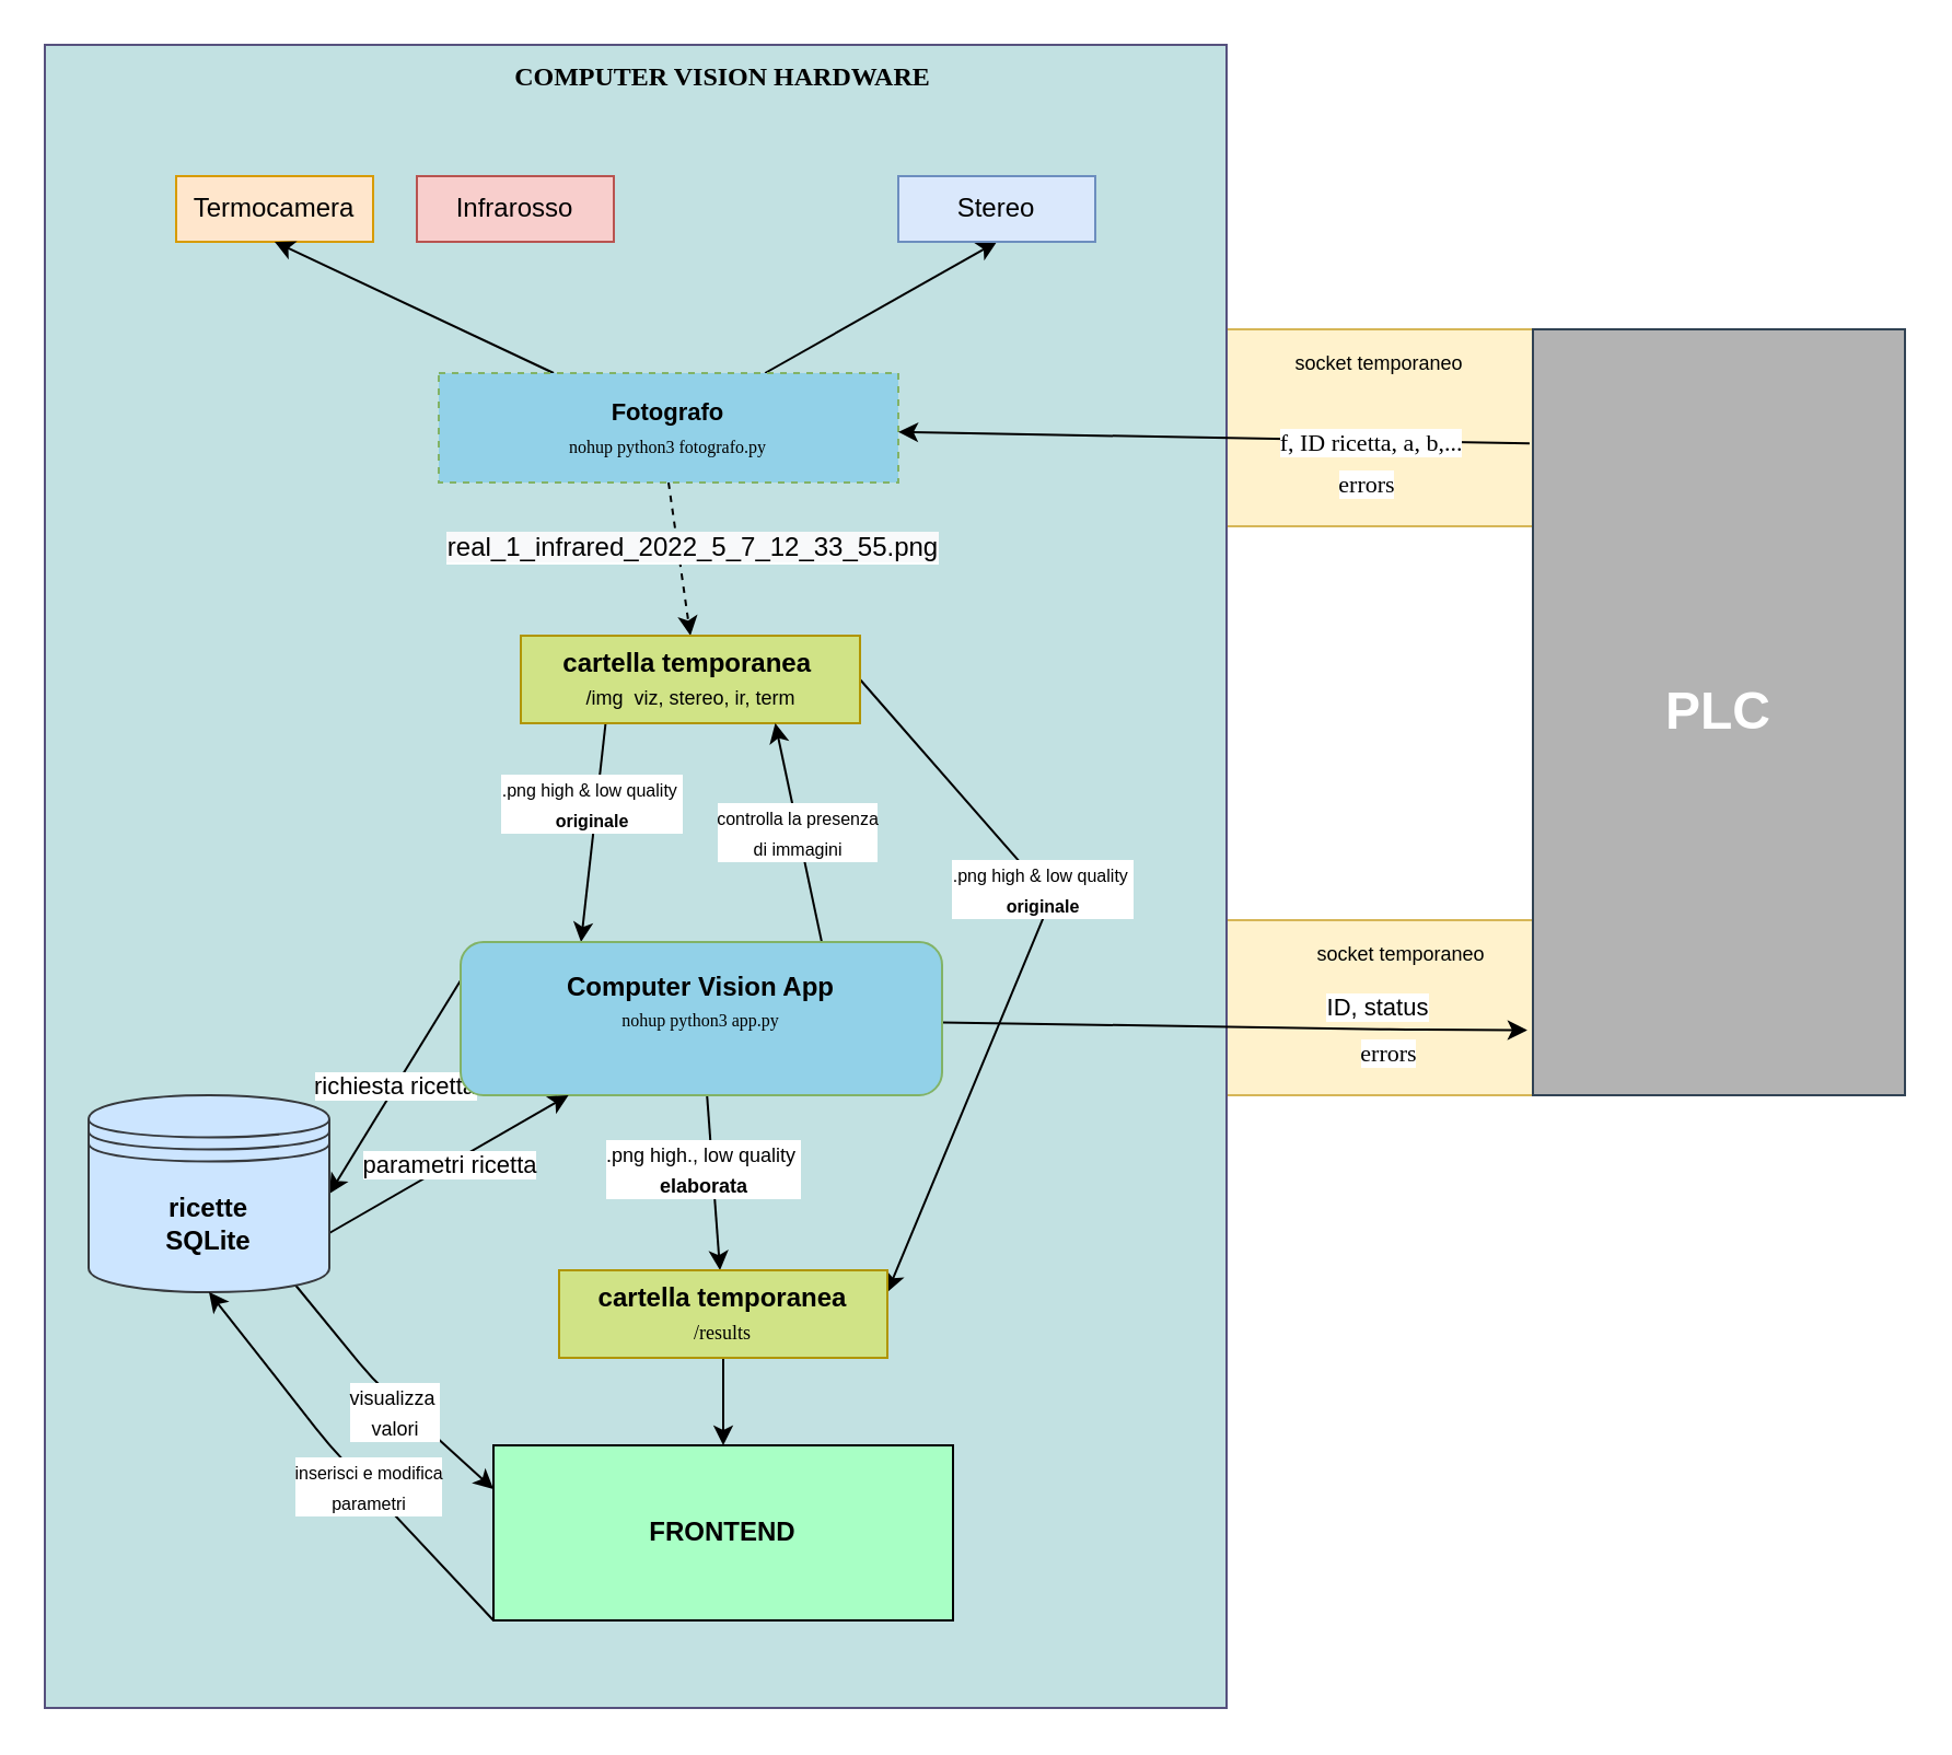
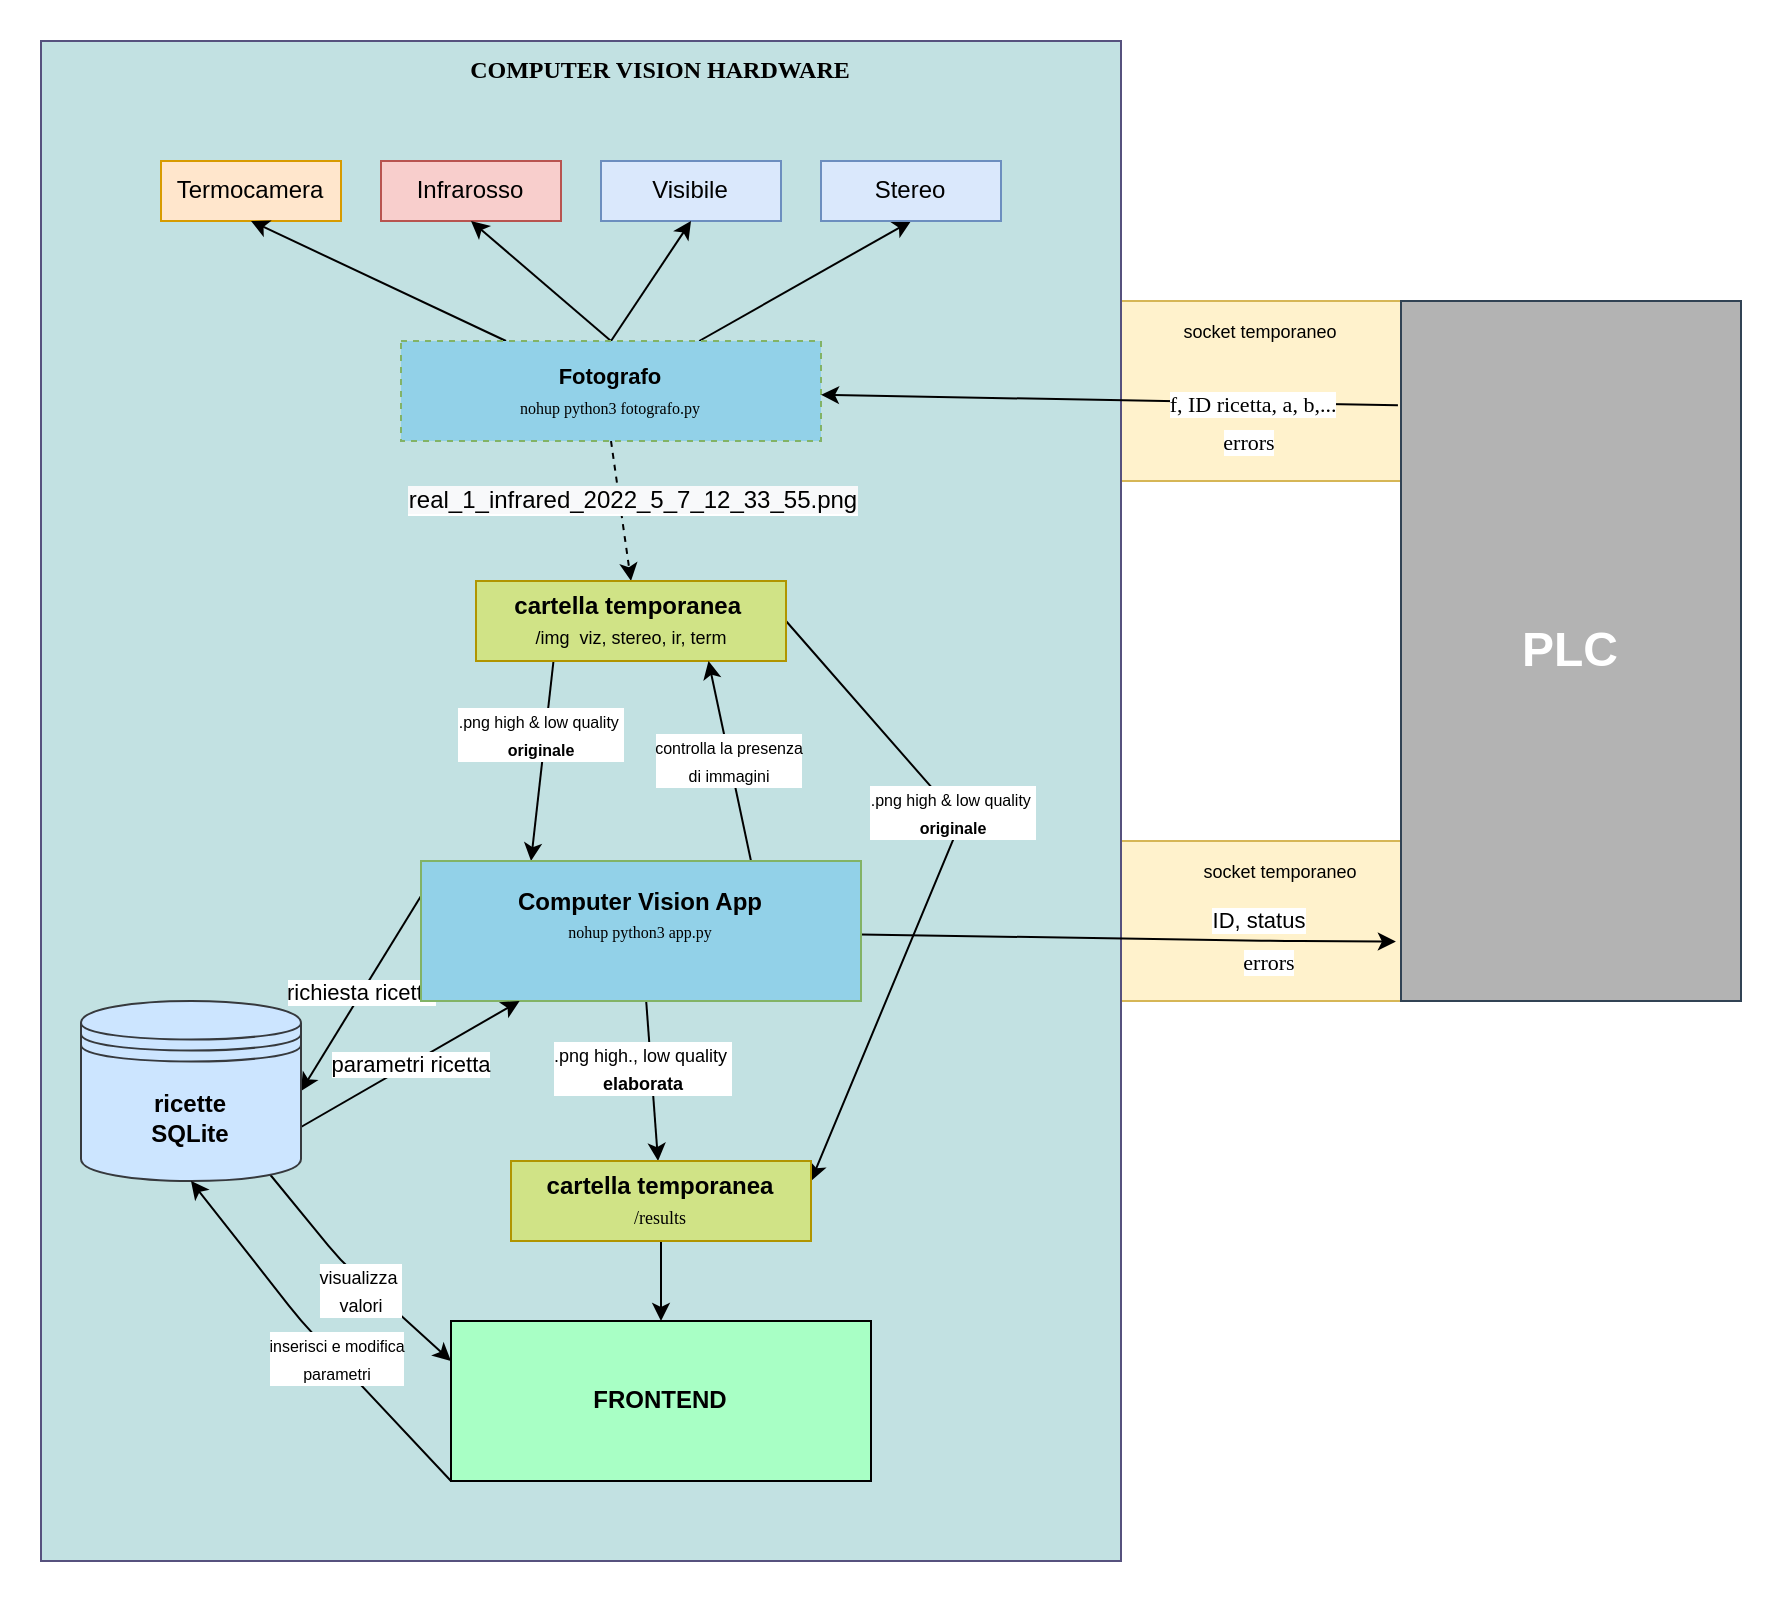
  <mxCell id="0" />
  <mxCell id="1" parent="0" />
  <mxCell id="2" value="" style="rounded=0;whiteSpace=wrap;html=1;fillColor=#fff2cc;strokeColor=#d6b656;" parent="1" vertex="1"><mxGeometry x="560" y="420" width="150" height="80" as="geometry" /></mxCell>
  <mxCell id="3" value="" style="rounded=0;whiteSpace=wrap;html=1;fillColor=#fff2cc;strokeColor=#d6b656;" parent="1" vertex="1"><mxGeometry x="560" y="150" width="140" height="90" as="geometry" /></mxCell>
  <mxCell id="4" value="" style="rounded=0;whiteSpace=wrap;html=1;fillColor=#C2E1E2;strokeColor=#56517e;" parent="1" vertex="1"><mxGeometry y="20" width="540" height="760" as="geometry" x="20" /></mxCell>
  <mxCell id="5" value="Termocamera" style="rounded=0;whiteSpace=wrap;html=1;fillColor=#ffe6cc;strokeColor=#d79b00;" parent="1" vertex="1"><mxGeometry x="80" y="80" width="90" height="30" as="geometry" /></mxCell>
  <mxCell id="6" value="Infrarosso" style="rounded=0;whiteSpace=wrap;html=1;fillColor=#f8cecc;strokeColor=#b85450;" parent="1" vertex="1"><mxGeometry x="190" y="80" width="90" height="30" as="geometry" /></mxCell>
+ <mxCell id="7" value="Visibile" style="rounded=0;whiteSpace=wrap;html=1;fillColor=#dae8fc;strokeColor=#6c8ebf;" parent="1" vertex="1"><mxGeometry x="300" y="80" width="90" height="30" as="geometry" /></mxCell>
  <mxCell id="8" style="edgeStyle=none;html=1;exitX=0.5;exitY=1;exitDx=0;exitDy=0;entryX=0.5;entryY=0;entryDx=0;entryDy=0;dashed=1;" parent="1" source="14" target="21" edge="1"><mxGeometry relative="1" as="geometry" /></mxCell>
  <mxCell id="9" value="&lt;span style=&quot;font-size: 12px ; background-color: rgb(248 , 249 , 250)&quot;&gt;real_1_infrared_2022_5_7_12_33_55.png&lt;/span&gt;" style="edgeLabel;html=1;align=center;verticalAlign=middle;resizable=0;points=[];" parent="8" vertex="1" connectable="0"><mxGeometry x="-0.343" y="2" relative="1" as="geometry"><mxPoint x="5" y="7" as="offset" /></mxGeometry></mxCell>
+ <mxCell id="10" style="edgeStyle=none;html=1;exitX=0.5;exitY=0;exitDx=0;exitDy=0;entryX=0.5;entryY=1;entryDx=0;entryDy=0;fontFamily=Verdana;fontSize=24;fillColor=#E8ECFF;" parent="1" source="14" target="7" edge="1"><mxGeometry relative="1" as="geometry" /></mxCell>
  <mxCell id="11" style="edgeStyle=none;html=1;entryX=0.5;entryY=1;entryDx=0;entryDy=0;fontFamily=Verdana;fontSize=24;fillColor=#E8ECFF;" parent="1" source="14" target="41" edge="1"><mxGeometry relative="1" as="geometry" /></mxCell>
+ <mxCell id="12" style="edgeStyle=none;html=1;exitX=0.5;exitY=0;exitDx=0;exitDy=0;fontFamily=Verdana;fontSize=24;fillColor=#E8ECFF;entryX=0.5;entryY=1;entryDx=0;entryDy=0;" parent="1" source="14" target="6" edge="1"><mxGeometry relative="1" as="geometry" /></mxCell>
  <mxCell id="13" style="edgeStyle=none;html=1;exitX=0.25;exitY=0;exitDx=0;exitDy=0;fontFamily=Verdana;fontSize=24;fillColor=#E8ECFF;entryX=0.5;entryY=1;entryDx=0;entryDy=0;" parent="1" source="14" target="5" edge="1"><mxGeometry relative="1" as="geometry" /></mxCell>
  <mxCell id="14" value="&lt;font style=&quot;font-size: 11px&quot;&gt;&lt;b&gt;Fotografo&lt;/b&gt;&lt;br&gt;&lt;/font&gt;&lt;font style=&quot;font-size: 8px&quot; face=&quot;Verdana&quot;&gt;nohup python3 fotografo.py&lt;/font&gt;" style="rounded=0;whiteSpace=wrap;html=1;fillColor=#92D1E8;strokeColor=#82b366;dashed=1;" parent="1" vertex="1"><mxGeometry x="200" y="170" width="210" height="50" as="geometry" /></mxCell>
  <mxCell id="15" style="edgeStyle=none;html=1;exitX=-0.009;exitY=0.149;exitDx=0;exitDy=0;exitPerimeter=0;" parent="1" source="17" target="14" edge="1"><mxGeometry relative="1" as="geometry" /></mxCell>
  <mxCell id="16" value="&lt;span style=&quot;font-weight: normal&quot;&gt;&lt;font face=&quot;Verdana&quot;&gt;f, ID ricetta, a, b,...&lt;/font&gt;&lt;/span&gt;" style="edgeLabel;html=1;align=center;verticalAlign=middle;resizable=0;points=[];fontStyle=1" parent="15" vertex="1" connectable="0"><mxGeometry x="-0.168" y="-2" relative="1" as="geometry"><mxPoint x="47" y="4" as="offset" /></mxGeometry></mxCell>
  <mxCell id="17" value="&lt;font style=&quot;font-size: 24px&quot;&gt;PLC&lt;/font&gt;" style="rounded=0;whiteSpace=wrap;html=1;fillColor=#B3B3B3;fontColor=#ffffff;strokeColor=#314354;fontStyle=1" parent="1" vertex="1"><mxGeometry x="700" y="150" width="170" height="350" as="geometry" /></mxCell>
  <mxCell id="18" style="edgeStyle=none;html=1;exitX=0.25;exitY=1;exitDx=0;exitDy=0;entryX=0.25;entryY=0;entryDx=0;entryDy=0;" parent="1" source="21" target="28" edge="1"><mxGeometry relative="1" as="geometry" /></mxCell>
  <mxCell id="19" value="&lt;font style=&quot;font-size: 8px&quot;&gt;.png high &amp;amp;&amp;nbsp;low&amp;nbsp;quality&amp;nbsp;&lt;br&gt;&lt;b&gt;originale&lt;/b&gt;&lt;/font&gt;" style="edgeLabel;html=1;align=center;verticalAlign=middle;resizable=0;points=[];" parent="18" vertex="1" connectable="0"><mxGeometry x="-0.259" y="-3" relative="1" as="geometry"><mxPoint as="offset" /></mxGeometry></mxCell>
  <mxCell id="20" style="edgeStyle=none;html=1;exitX=1;exitY=0.5;exitDx=0;exitDy=0;entryX=1;entryY=0.25;entryDx=0;entryDy=0;fontFamily=Verdana;fontSize=9;fillColor=#E8ECFF;" parent="1" source="21" target="30" edge="1"><mxGeometry relative="1" as="geometry"><Array as="points"><mxPoint x="480" y="410" /></Array></mxGeometry></mxCell>
  <mxCell id="21" value="cartella temporanea&amp;nbsp;&lt;br&gt;&lt;span style=&quot;font-weight: normal&quot;&gt;&lt;font style=&quot;font-size: 9px&quot;&gt;/img&amp;nbsp; viz, stereo, ir, term&lt;/font&gt;&lt;/span&gt;" style="rounded=0;whiteSpace=wrap;html=1;fillColor=#D0E386;fontColor=#000000;strokeColor=#B09500;fontStyle=1" parent="1" vertex="1"><mxGeometry x="237.5" y="290" width="155" height="40" as="geometry" /></mxCell>
  <mxCell id="22" value="&lt;font style=&quot;font-size: 8px&quot;&gt;controlla la presenza &lt;br&gt;di immagini&lt;/font&gt;" style="edgeStyle=none;html=1;exitX=0.75;exitY=0;exitDx=0;exitDy=0;entryX=0.75;entryY=1;entryDx=0;entryDy=0;" parent="1" source="28" target="21" edge="1"><mxGeometry relative="1" as="geometry" /></mxCell>
  <mxCell id="23" style="edgeStyle=none;html=1;entryX=-0.015;entryY=0.915;entryDx=0;entryDy=0;entryPerimeter=0;" parent="1" source="28" target="17" edge="1"><mxGeometry relative="1" as="geometry"><Array as="points"><mxPoint x="640" y="470" /></Array></mxGeometry></mxCell>
  <mxCell id="24" value="&lt;span style=&quot;font-weight: normal&quot;&gt;ID, status&lt;/span&gt;" style="edgeLabel;html=1;align=center;verticalAlign=middle;resizable=0;points=[];fontStyle=1" parent="23" vertex="1" connectable="0"><mxGeometry x="-0.392" y="-1" relative="1" as="geometry"><mxPoint x="118" y="-9" as="offset" /></mxGeometry></mxCell>
  <mxCell id="25" style="edgeStyle=none;html=1;" parent="1" source="28" target="30" edge="1"><mxGeometry relative="1" as="geometry" /></mxCell>
  <mxCell id="26" value="&lt;font style=&quot;font-size: 9px&quot;&gt;.png high., low quality&amp;nbsp;&lt;br&gt;&lt;b&gt;elaborata&lt;/b&gt;&lt;/font&gt;" style="edgeLabel;html=1;align=center;verticalAlign=middle;resizable=0;points=[];fontStyle=0" parent="25" vertex="1" connectable="0"><mxGeometry x="-0.182" y="-4" relative="1" as="geometry"><mxPoint x="-1" as="offset" /></mxGeometry></mxCell>
  <mxCell id="27" value="richiesta ricetta" style="edgeStyle=none;html=1;exitX=0;exitY=0.25;exitDx=0;exitDy=0;entryX=1;entryY=0.5;entryDx=0;entryDy=0;" parent="1" source="28" target="35" edge="1"><mxGeometry relative="1" as="geometry" /></mxCell>
- <mxCell id="28" value="&lt;b&gt;Computer Vision App&lt;br&gt;&lt;/b&gt;&lt;font style=&quot;font-size: 8px&quot; face=&quot;Verdana&quot;&gt;nohup python3 app.py&lt;br&gt;&lt;/font&gt;&lt;b&gt;&lt;br&gt;&lt;/b&gt;" style="whiteSpace=wrap;html=1;fillColor=#92D1E8;strokeColor=#82b366;rounded=1;" parent="1" vertex="1"><mxGeometry x="210" y="430" width="220" height="70" as="geometry" /></mxCell>
+ <mxCell id="28" value="&lt;b&gt;Computer Vision App&lt;br&gt;&lt;/b&gt;&lt;font style=&quot;font-size: 8px&quot; face=&quot;Verdana&quot;&gt;nohup python3 app.py&lt;br&gt;&lt;/font&gt;&lt;b&gt;&lt;br&gt;&lt;/b&gt;" style="rounded=0;whiteSpace=wrap;html=1;fillColor=#92D1E8;strokeColor=#82b366;" parent="1" vertex="1"><mxGeometry x="210" y="430" width="220" height="70" as="geometry" /></mxCell>
  <mxCell id="29" style="edgeStyle=none;html=1;exitX=0.5;exitY=1;exitDx=0;exitDy=0;entryX=0.5;entryY=0;entryDx=0;entryDy=0;" parent="1" source="30" target="37" edge="1"><mxGeometry relative="1" as="geometry" /></mxCell>
  <mxCell id="30" value="cartella temporanea&lt;br&gt;&lt;span style=&quot;font-weight: normal&quot;&gt;&lt;font face=&quot;Verdana&quot; style=&quot;font-size: 9px&quot;&gt;/results&lt;/font&gt;&lt;/span&gt;" style="rounded=0;whiteSpace=wrap;html=1;fillColor=#D0E386;fontColor=#000000;strokeColor=#B09500;fontStyle=1" parent="1" vertex="1"><mxGeometry x="255" y="580" width="150" height="40" as="geometry" /></mxCell>
  <mxCell id="31" value="&lt;font face=&quot;Verdana&quot;&gt;COMPUTER VISION HARDWARE&lt;/font&gt;" style="text;html=1;strokeColor=none;fillColor=none;align=center;verticalAlign=middle;whiteSpace=wrap;rounded=0;fontStyle=1" parent="1" vertex="1"><mxGeometry x="210" y="20" width="240" height="30" as="geometry" /></mxCell>
  <mxCell id="32" value="&lt;font style=&quot;font-size: 9px ; font-weight: normal&quot;&gt;socket temporaneo&lt;/font&gt;" style="text;html=1;strokeColor=none;fillColor=none;align=center;verticalAlign=middle;whiteSpace=wrap;rounded=0;fontStyle=1" parent="1" vertex="1"><mxGeometry x="580" y="420" width="120" height="30" as="geometry" /></mxCell>
  <mxCell id="33" value="parametri ricetta" style="edgeStyle=none;html=1;exitX=1;exitY=0.7;exitDx=0;exitDy=0;" parent="1" source="35" target="28" edge="1"><mxGeometry relative="1" as="geometry" /></mxCell>
  <mxCell id="34" value="&lt;font style=&quot;font-size: 9px&quot;&gt;visualizza&amp;nbsp;&lt;br&gt;valori&lt;/font&gt;" style="edgeStyle=none;html=1;exitX=0.85;exitY=0.95;exitDx=0;exitDy=0;exitPerimeter=0;entryX=0;entryY=0.25;entryDx=0;entryDy=0;" parent="1" source="35" target="37" edge="1"><mxGeometry x="0.132" y="-4" relative="1" as="geometry"><Array as="points"><mxPoint x="170" y="630" /></Array><mxPoint as="offset" /></mxGeometry></mxCell>
  <mxCell id="35" value="ricette&lt;br&gt;SQLite" style="shape=datastore;whiteSpace=wrap;html=1;fillColor=#cce5ff;strokeColor=#36393d;fontStyle=1" parent="1" vertex="1"><mxGeometry x="40" y="500" width="110" height="90" as="geometry" /></mxCell>
  <mxCell id="36" value="&lt;font style=&quot;font-size: 8px&quot;&gt;inserisci e modifica &lt;br&gt;parametri&lt;/font&gt;" style="edgeStyle=none;html=1;exitX=0;exitY=1;exitDx=0;exitDy=0;entryX=0.5;entryY=1;entryDx=0;entryDy=0;fillColor=#E8ECFF;" parent="1" source="37" target="35" edge="1"><mxGeometry x="-0.16" relative="1" as="geometry"><Array as="points"><mxPoint x="150" y="660" /></Array><mxPoint as="offset" /></mxGeometry></mxCell>
  <mxCell id="37" value="&lt;b&gt;FRONTEND&lt;/b&gt;" style="rounded=0;whiteSpace=wrap;html=1;fillColor=#A8FFC5;" parent="1" vertex="1"><mxGeometry x="225" y="660" width="210" height="80" as="geometry" /></mxCell>
  <mxCell id="38" value="&lt;font style=&quot;font-size: 9px&quot;&gt;socket temporaneo&lt;/font&gt;" style="text;html=1;strokeColor=none;fillColor=none;align=center;verticalAlign=middle;whiteSpace=wrap;rounded=0;fontStyle=0" parent="1" vertex="1"><mxGeometry x="584" y="150" width="92" height="30" as="geometry" /></mxCell>
  <mxCell id="39" value="&lt;span style=&quot;font-weight: normal&quot;&gt;&lt;font face=&quot;Verdana&quot;&gt;errors&lt;/font&gt;&lt;/span&gt;" style="edgeLabel;html=1;align=center;verticalAlign=middle;resizable=0;points=[];fontStyle=1" parent="1" vertex="1" connectable="0"><mxGeometry x="610.003" y="259.996" as="geometry"><mxPoint x="13" y="-39" as="offset" /></mxGeometry></mxCell>
  <mxCell id="40" value="&lt;font style=&quot;font-size: 8px&quot;&gt;.png high &amp;amp;&amp;nbsp;low&amp;nbsp;quality&amp;nbsp;&lt;br&gt;&lt;b&gt;originale&lt;/b&gt;&lt;/font&gt;" style="edgeLabel;html=1;align=center;verticalAlign=middle;resizable=0;points=[];" parent="1" vertex="1" connectable="0"><mxGeometry x="475.996" y="405.001" as="geometry" /></mxCell>
  <mxCell id="41" value="Stereo" style="rounded=0;whiteSpace=wrap;html=1;fillColor=#dae8fc;strokeColor=#6c8ebf;" parent="1" vertex="1"><mxGeometry x="410" y="80" width="90" height="30" as="geometry" /></mxCell>
  <mxCell id="42" value="&lt;span style=&quot;font-weight: normal&quot;&gt;&lt;font face=&quot;Verdana&quot;&gt;errors&lt;/font&gt;&lt;/span&gt;" style="edgeLabel;html=1;align=center;verticalAlign=middle;resizable=0;points=[];fontStyle=1" parent="1" vertex="1" connectable="0"><mxGeometry x="620.003" y="519.996" as="geometry"><mxPoint x="13" y="-39" as="offset" /></mxGeometry></mxCell>
